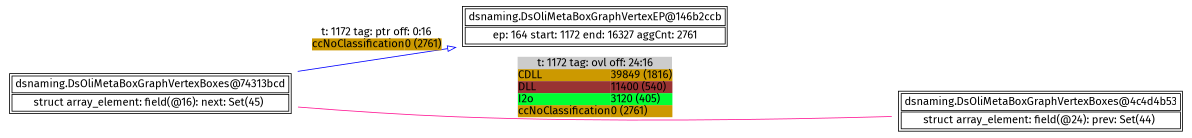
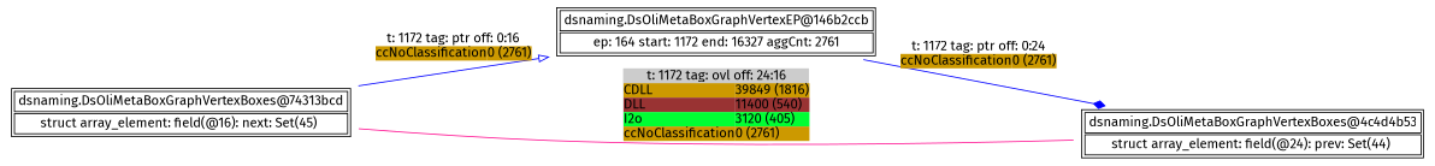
  digraph {
    fontname="Fira Sans"
    rankdir=LR
    node [fontname="Fira Sans" shape=none]
    edge [color=blue fontname="Fira Sans"]
    n1 [label=<<TABLE><TR><TD COLSPAN="2">dsnaming.DsOliMetaBoxGraphVertexEP@146b2ccb</TD></TR><TR><TD COLSPAN="2">ep: 164 start: 1172 end: 16327 aggCnt: 2761</TD></TR></TABLE>>]
    n2 [label=<<TABLE><TR><TD COLSPAN="2">dsnaming.DsOliMetaBoxGraphVertexBoxes@4c4d4b53</TD></TR><TR><TD COLSPAN="2">struct array_element: field(@24): prev: Set(44) </TD></TR></TABLE>>]
    n3 [label=<<TABLE><TR><TD COLSPAN="2">dsnaming.DsOliMetaBoxGraphVertexBoxes@74313bcd</TD></TR><TR><TD COLSPAN="2">struct array_element: field(@16): next: Set(45) </TD></TR></TABLE>>]
    subgraph sub_1 {
      n1
      n2
      n3
    }
+   n1 -> n2 [arrowhead=diamond label=<<TABLE BORDER="0" ALIGN="left" COLOR="black" CELLBORDER="0"  CELLPADDING="0" CELLSPACING="0"><TR><TD COLSPAN="2">t: 1172 tag: ptr off: 0:24</TD></TR><TR><TD ALIGN="left" BGCOLOR="#CC9900">ccNoClassification</TD><TD ALIGN="left" BGCOLOR="#CC9900">0 (2761)</TD></TR></TABLE>>]
    n3 -> n1 [arrowhead=onormal label=<<TABLE BORDER="0" ALIGN="left" COLOR="black" CELLBORDER="0"  CELLPADDING="0" CELLSPACING="0"><TR><TD COLSPAN="2">t: 1172 tag: ptr off: 0:16</TD></TR><TR><TD ALIGN="left" BGCOLOR="#CC9900">ccNoClassification</TD><TD ALIGN="left" BGCOLOR="#CC9900">0 (2761)</TD></TR></TABLE>>]
    n3 -> n2 [color=deeppink dir=none label=<<TABLE BORDER="0" ALIGN="left" BGCOLOR="#CCCCCC" COLOR="black" CELLBORDER="0" CELLPADDING="0" CELLSPACING="0"><TR><TD COLSPAN="2">t: 1172 tag: ovl off: 24:16</TD></TR><TR><TD ALIGN="left" BGCOLOR="#CC9900">CDLL</TD><TD ALIGN="left" BGCOLOR="#CC9900">39849 (1816)</TD></TR><TR><TD ALIGN="left" BGCOLOR="#993333">DLL</TD><TD ALIGN="left" BGCOLOR="#993333">11400 (540)</TD></TR><TR><TD ALIGN="left" BGCOLOR="#00FF33">I2o</TD><TD ALIGN="left" BGCOLOR="#00FF33">3120 (405)</TD></TR><TR><TD ALIGN="left" BGCOLOR="#CC9900">ccNoClassification</TD><TD ALIGN="left" BGCOLOR="#CC9900">0 (2761)</TD></TR></TABLE>>]
  }
